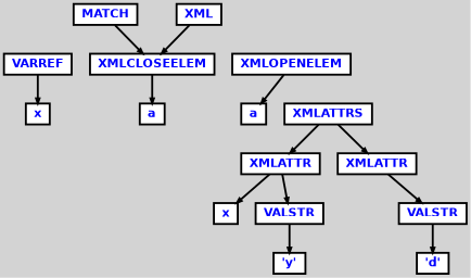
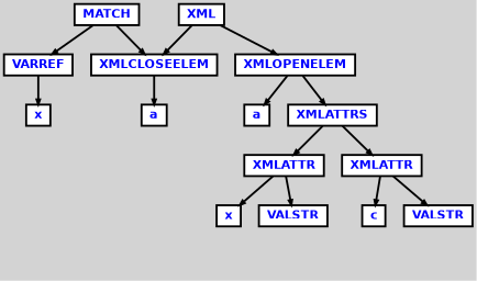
  digraph {
    bgcolor=lightgrey
    ordering=out
    ranksep=.4
    node [color=black fillcolor=white fixedsize=false fontcolor=blue fontname="Helvetica-bold" fontsize=12 shape=box style="filled, solid, bold"]
    edge [arrowsize=.5 color=black style=bold]
    n1 [height=.25 label=MATCH width=.25]
    n2 [height=.25 label=VARREF width=.25]
    n3 [height=.25 label=XMLCLOSEELEM width=.25]
    n4 [height=.25 label=x width=.25]
    n5 [height=.25 label=XML width=.25]
    n6 [height=.25 label=XMLOPENELEM width=.25]
    n7 [height=.25 label=a width=.25]
    n8 [height=.25 label=XMLATTRS width=.25]
    n9 [height=.25 label=a width=.25]
    n10 [height=.25 label=XMLATTR width=.25]
    n11 [height=.25 label=XMLATTR width=.25]
    n12 [height=.25 label=x width=.25]
    n13 [height=.25 label=VALSTR width=.25]
+   n14 [height=.25 label=c width=.25]
    n15 [height=.25 label=VALSTR width=.25]
-   n16 [height=.25 label="'y'" width=.25]
-   n17 [height=.25 label="'d'" width=.25]
+   n1 -> n2
    n1 -> n3
    n2 -> n4
    n3 -> n9
    n5 -> n3
+   n5 -> n6
    n6 -> n7
+   n6 -> n8
    n8 -> n10
    n8 -> n11
    n10 -> n12
    n10 -> n13
+   n11 -> n14
    n11 -> n15
-   n13 -> n16
-   n15 -> n17
  }
